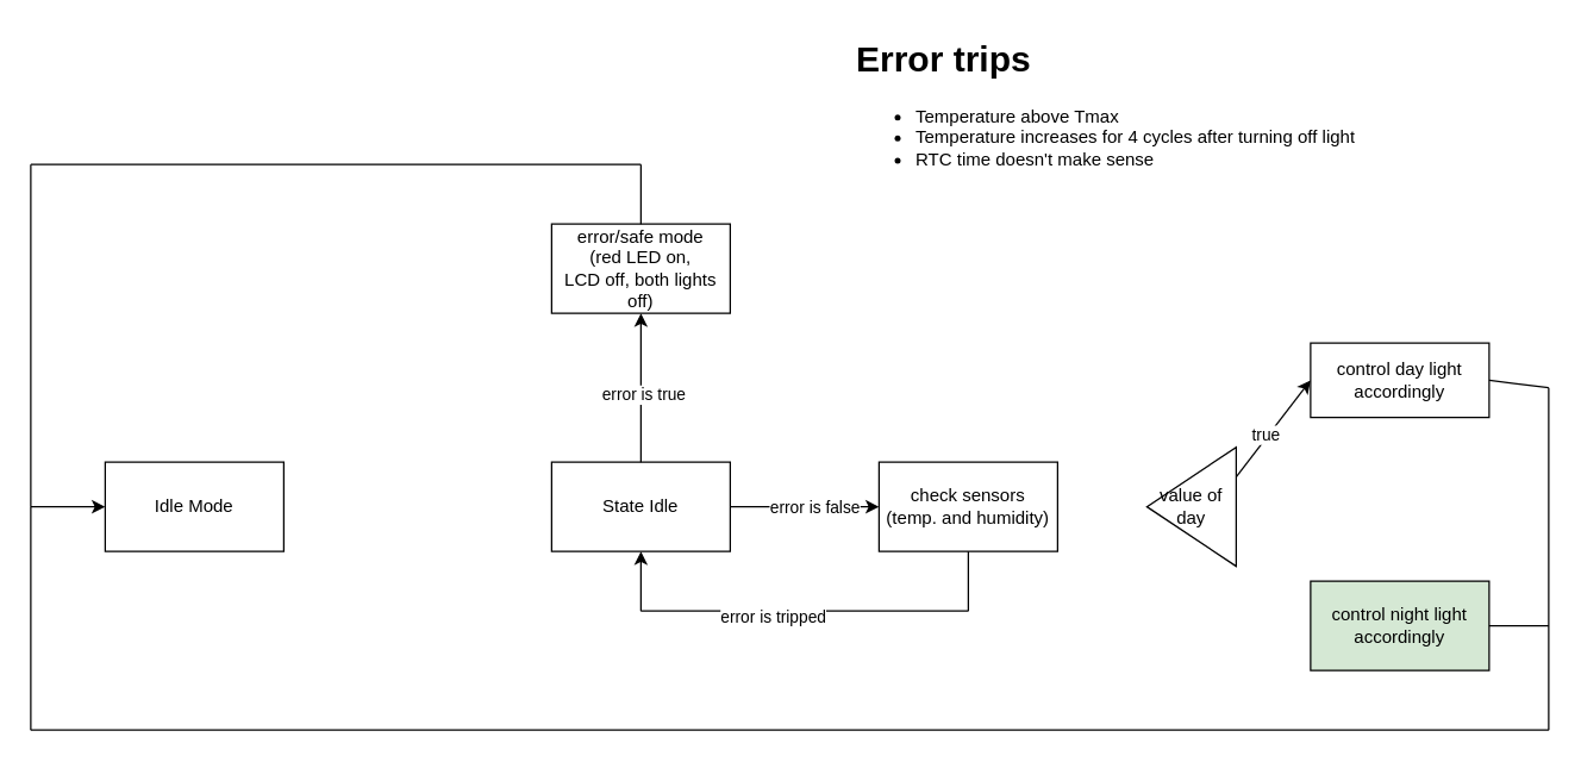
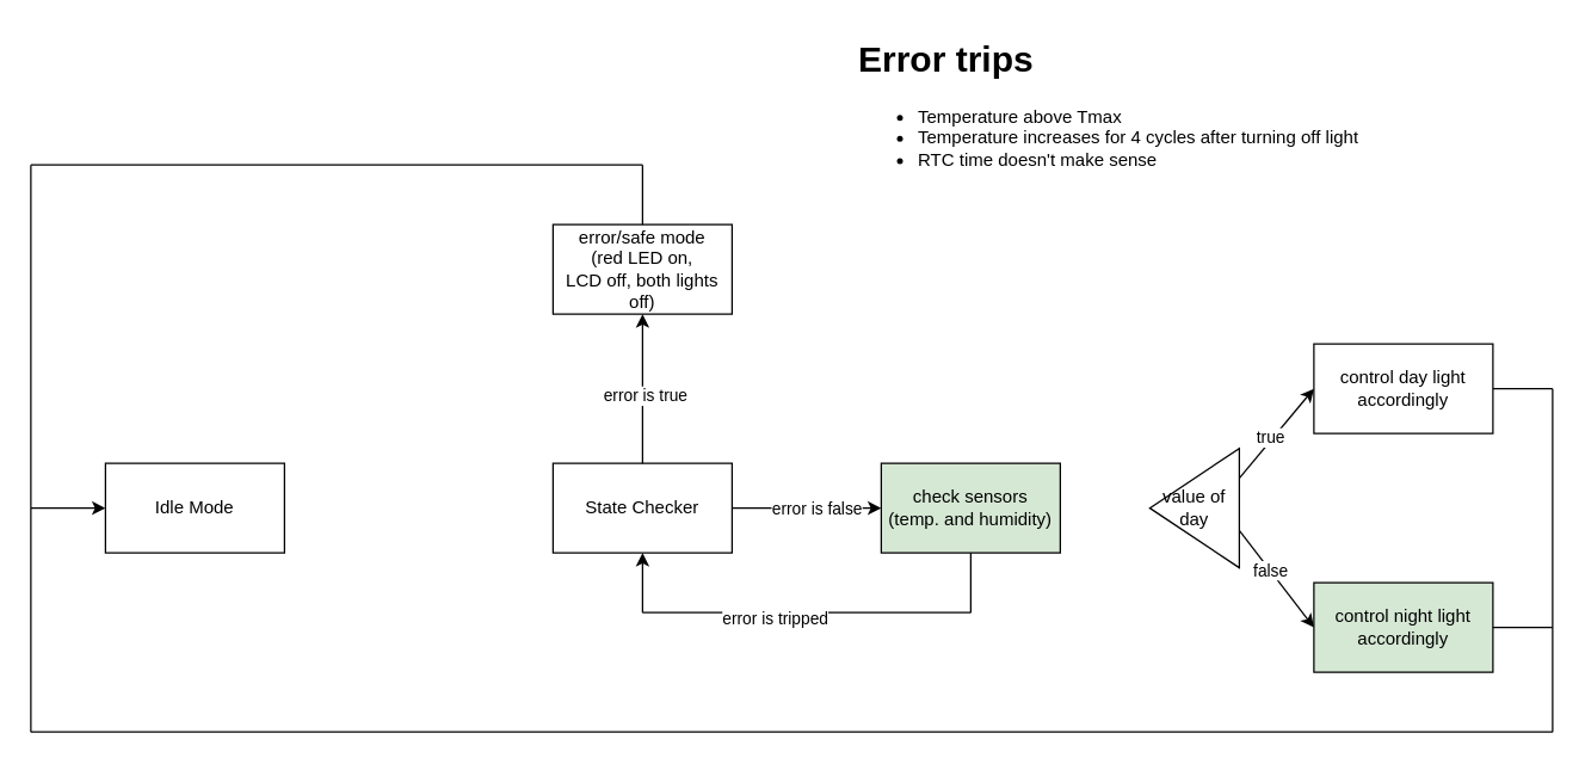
  <mxCell id="0" />
  <mxCell id="1" parent="0" />
  <mxCell id="2" value="Idle Mode" style="rounded=0;whiteSpace=wrap;html=1;" vertex="1" parent="1"><mxGeometry x="70" y="310" width="120" height="60" as="geometry" /></mxCell>
- <mxCell id="3" value="State Idle" style="rounded=0;whiteSpace=wrap;html=1;" vertex="1" parent="1"><mxGeometry x="370" y="310" width="120" height="60" as="geometry" /></mxCell>
+ <mxCell id="3" value="State Checker" style="rounded=0;whiteSpace=wrap;html=1;" vertex="1" parent="1"><mxGeometry x="370" y="310" width="120" height="60" as="geometry" /></mxCell>
  <mxCell id="4" value="" style="endArrow=classic;html=1;rounded=0;exitX=1;exitY=0.5;exitDx=0;exitDy=0;entryX=0;entryY=0.5;entryDx=0;entryDy=0;" edge="1" parent="1" source="3" target="6"><mxGeometry width="50" height="50" relative="1" as="geometry"><mxPoint x="380" y="390" as="sourcePoint" /><mxPoint x="560" y="390" as="targetPoint" /></mxGeometry></mxCell>
  <mxCell id="5" value="error is false" style="edgeLabel;html=1;align=center;verticalAlign=middle;resizable=0;points=[];" vertex="1" connectable="0" parent="4"><mxGeometry x="0.123" relative="1" as="geometry"><mxPoint as="offset" /></mxGeometry></mxCell>
- <mxCell id="6" value="check sensors &lt;br&gt;(temp. and humidity)" style="rounded=0;whiteSpace=wrap;html=1;" vertex="1" parent="1"><mxGeometry x="590" y="310" width="120" height="60" as="geometry" /></mxCell>
+ <mxCell id="6" value="check sensors &lt;br&gt;(temp. and humidity)" style="rounded=0;whiteSpace=wrap;html=1;fillColor=#d5e8d4;" vertex="1" parent="1"><mxGeometry x="590" y="310" width="120" height="60" as="geometry" /></mxCell>
  <mxCell id="7" value="" style="group" vertex="1" connectable="0" parent="1"><mxGeometry x="770" y="300" width="60" height="80" as="geometry" /></mxCell>
  <mxCell id="8" value="" style="triangle;whiteSpace=wrap;html=1;rotation=-180;direction=east;" vertex="1" parent="7"><mxGeometry width="60" height="80" as="geometry" /></mxCell>
  <mxCell id="9" value="value of&lt;br&gt;day" style="text;html=1;strokeColor=none;fillColor=none;align=center;verticalAlign=middle;whiteSpace=wrap;rounded=0;" vertex="1" parent="7"><mxGeometry y="25" width="60" height="30" as="geometry" /></mxCell>
  <mxCell id="10" value="" style="endArrow=none;html=1;rounded=0;exitX=0.5;exitY=1;exitDx=0;exitDy=0;" edge="1" parent="1" source="6"><mxGeometry width="50" height="50" relative="1" as="geometry"><mxPoint x="550" y="310" as="sourcePoint" /><mxPoint x="650" y="410" as="targetPoint" /></mxGeometry></mxCell>
  <mxCell id="11" value="" style="endArrow=none;html=1;rounded=0;" edge="1" parent="1"><mxGeometry width="50" height="50" relative="1" as="geometry"><mxPoint x="650" y="410" as="sourcePoint" /><mxPoint x="430" y="410" as="targetPoint" /></mxGeometry></mxCell>
  <mxCell id="12" value="error is tripped" style="edgeLabel;html=1;align=center;verticalAlign=middle;resizable=0;points=[];" vertex="1" connectable="0" parent="11"><mxGeometry x="0.2" y="3" relative="1" as="geometry"><mxPoint as="offset" /></mxGeometry></mxCell>
  <mxCell id="13" value="" style="endArrow=classic;html=1;rounded=0;entryX=0.5;entryY=1;entryDx=0;entryDy=0;" edge="1" parent="1" target="3"><mxGeometry width="50" height="50" relative="1" as="geometry"><mxPoint x="430" y="410" as="sourcePoint" /><mxPoint x="600" y="260" as="targetPoint" /></mxGeometry></mxCell>
  <mxCell id="14" value="error/safe mode&lt;br&gt;(red LED on,&lt;br&gt;LCD off, both lights&lt;br&gt;off)" style="rounded=0;whiteSpace=wrap;html=1;" vertex="1" parent="1"><mxGeometry x="370" y="150" width="120" height="60" as="geometry" /></mxCell>
  <mxCell id="15" value="" style="endArrow=classic;html=1;rounded=0;exitX=0.5;exitY=0;exitDx=0;exitDy=0;entryX=0.5;entryY=1;entryDx=0;entryDy=0;" edge="1" parent="1" source="3" target="14"><mxGeometry width="50" height="50" relative="1" as="geometry"><mxPoint x="550" y="310" as="sourcePoint" /><mxPoint x="600" y="260" as="targetPoint" /></mxGeometry></mxCell>
  <mxCell id="16" value="error is true" style="edgeLabel;html=1;align=center;verticalAlign=middle;resizable=0;points=[];" vertex="1" connectable="0" parent="15"><mxGeometry x="-0.08" y="-1" relative="1" as="geometry"><mxPoint as="offset" /></mxGeometry></mxCell>
- <mxCell id="17" value="control day light&lt;br&gt;accordingly" style="rounded=0;whiteSpace=wrap;html=1;" vertex="1" parent="1"><mxGeometry x="880" y="230" width="120" height="50" as="geometry" /></mxCell>
+ <mxCell id="17" value="control day light&lt;br&gt;accordingly" style="rounded=0;whiteSpace=wrap;html=1;" vertex="1" parent="1"><mxGeometry x="880" y="230" width="120" height="60" as="geometry" /></mxCell>
  <mxCell id="18" value="" style="endArrow=classic;html=1;rounded=0;exitX=0;exitY=0.75;exitDx=0;exitDy=0;entryX=0;entryY=0.5;entryDx=0;entryDy=0;" edge="1" parent="1" source="8" target="17"><mxGeometry width="50" height="50" relative="1" as="geometry"><mxPoint x="900" y="370" as="sourcePoint" /><mxPoint x="950" y="320" as="targetPoint" /></mxGeometry></mxCell>
  <mxCell id="19" value="true" style="edgeLabel;html=1;align=center;verticalAlign=middle;resizable=0;points=[];" vertex="1" connectable="0" parent="18"><mxGeometry x="-0.141" y="2" relative="1" as="geometry"><mxPoint as="offset" /></mxGeometry></mxCell>
  <mxCell id="20" value="control night light&lt;br&gt;accordingly" style="rounded=0;whiteSpace=wrap;html=1;fillColor=#d5e8d4;" vertex="1" parent="1"><mxGeometry x="880" y="390" width="120" height="60" as="geometry" /></mxCell>
+ <mxCell id="21" value="" style="endArrow=classic;html=1;rounded=0;exitX=1;exitY=1;exitDx=0;exitDy=0;entryX=0;entryY=0.5;entryDx=0;entryDy=0;" edge="1" parent="1" source="9" target="20"><mxGeometry width="50" height="50" relative="1" as="geometry"><mxPoint x="900" y="380" as="sourcePoint" /><mxPoint x="950" y="330" as="targetPoint" /></mxGeometry></mxCell>
+ <mxCell id="22" value="false" style="edgeLabel;html=1;align=center;verticalAlign=middle;resizable=0;points=[];" vertex="1" connectable="0" parent="21"><mxGeometry x="-0.166" relative="1" as="geometry"><mxPoint as="offset" /></mxGeometry></mxCell>
  <mxCell id="23" value="&lt;h1&gt;Error trips&lt;br&gt;&lt;/h1&gt;&lt;ul&gt;&lt;li&gt;Temperature above Tmax&lt;/li&gt;&lt;li&gt;Temperature increases for 4 cycles after turning off light&lt;/li&gt;&lt;li&gt;RTC time doesn't make sense&lt;br&gt;&lt;/li&gt;&lt;/ul&gt;&amp;nbsp;" style="text;html=1;strokeColor=none;fillColor=none;spacing=5;spacingTop=-20;whiteSpace=wrap;overflow=hidden;rounded=0;" vertex="1" parent="1"><mxGeometry x="570" y="20" width="400" height="120" as="geometry" /></mxCell>
  <mxCell id="24" value="" style="endArrow=none;html=1;rounded=0;exitX=1;exitY=0.5;exitDx=0;exitDy=0;" edge="1" parent="1" source="17"><mxGeometry width="50" height="50" relative="1" as="geometry"><mxPoint x="1010" y="300" as="sourcePoint" /><mxPoint x="1040" y="260" as="targetPoint" /></mxGeometry></mxCell>
  <mxCell id="25" value="" style="endArrow=none;html=1;rounded=0;" edge="1" parent="1"><mxGeometry width="50" height="50" relative="1" as="geometry"><mxPoint x="1040" y="260" as="sourcePoint" /><mxPoint x="1040" y="490" as="targetPoint" /></mxGeometry></mxCell>
  <mxCell id="26" value="" style="endArrow=none;html=1;rounded=0;exitX=1;exitY=0.5;exitDx=0;exitDy=0;" edge="1" parent="1" source="20"><mxGeometry width="50" height="50" relative="1" as="geometry"><mxPoint x="1050" y="270" as="sourcePoint" /><mxPoint x="1040" y="420" as="targetPoint" /></mxGeometry></mxCell>
  <mxCell id="27" value="" style="endArrow=none;html=1;rounded=0;" edge="1" parent="1"><mxGeometry width="50" height="50" relative="1" as="geometry"><mxPoint x="1040" y="490" as="sourcePoint" /><mxPoint x="20" y="490" as="targetPoint" /></mxGeometry></mxCell>
  <mxCell id="28" value="" style="endArrow=none;html=1;rounded=0;" edge="1" parent="1"><mxGeometry width="50" height="50" relative="1" as="geometry"><mxPoint x="20" y="340" as="sourcePoint" /><mxPoint x="20" y="490" as="targetPoint" /></mxGeometry></mxCell>
  <mxCell id="29" value="" style="endArrow=classic;html=1;rounded=0;entryX=0;entryY=0.5;entryDx=0;entryDy=0;" edge="1" parent="1" target="2"><mxGeometry width="50" height="50" relative="1" as="geometry"><mxPoint x="20" y="340" as="sourcePoint" /><mxPoint x="600" y="370" as="targetPoint" /></mxGeometry></mxCell>
  <mxCell id="30" value="" style="endArrow=none;html=1;rounded=0;exitX=0.5;exitY=0;exitDx=0;exitDy=0;" edge="1" parent="1" source="14"><mxGeometry width="50" height="50" relative="1" as="geometry"><mxPoint x="550" y="420" as="sourcePoint" /><mxPoint x="430" y="110" as="targetPoint" /></mxGeometry></mxCell>
  <mxCell id="31" value="" style="endArrow=none;html=1;rounded=0;" edge="1" parent="1"><mxGeometry width="50" height="50" relative="1" as="geometry"><mxPoint x="20" y="110" as="sourcePoint" /><mxPoint x="430" y="110" as="targetPoint" /></mxGeometry></mxCell>
  <mxCell id="32" value="" style="endArrow=none;html=1;rounded=0;" edge="1" parent="1"><mxGeometry width="50" height="50" relative="1" as="geometry"><mxPoint x="20" y="110" as="sourcePoint" /><mxPoint x="20" y="340" as="targetPoint" /></mxGeometry></mxCell>
